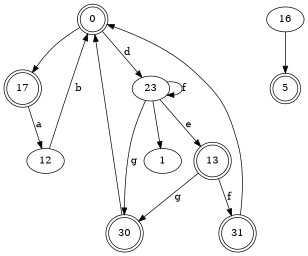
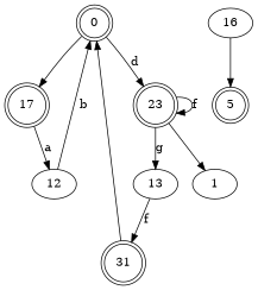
  digraph {
    node [shape=doublecircle]
    0
    17
-   23 [shape=""]
+   23
    12 [shape=""]
-   30
    31
-   13
+   13 [shape=ellipse]
    1 [shape=""]
    16 [shape=""]
    5
    0 -> 17 [label=" "]
    0 -> 23 [label=d]
    17 -> 12 [label=a]
    23 -> 23 [label=f]
-   23 -> 30 [label=g]
-   23 -> 13 [label=e]
+   23 -> 13 [label=g]
    23 -> 1 [label=" "]
    12 -> 0 [label=b]
-   30 -> 0 [label=" "]
    31 -> 0 [label=" "]
-   13 -> 30 [label=g]
    13 -> 31 [label=f]
    16 -> 5 [label=" "]
  }
